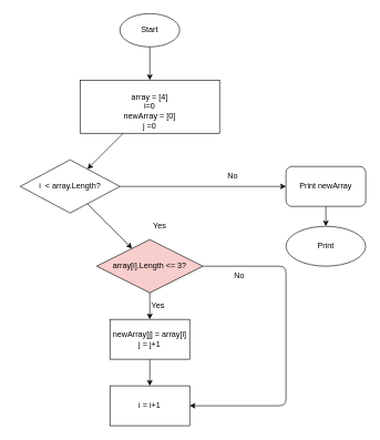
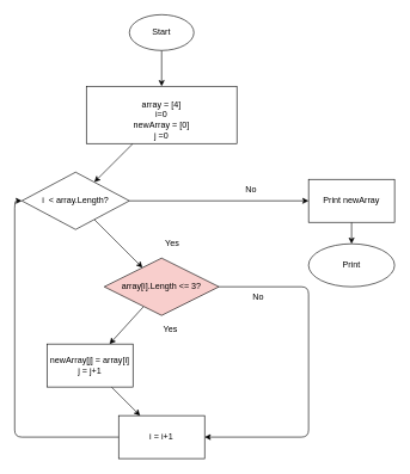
  <mxCell id="0" />
  <mxCell id="1" parent="0" />
  <mxCell id="2" value="" style="edgeStyle=none;html=1;" edge="1" parent="1" source="3" target="5"><mxGeometry relative="1" as="geometry" /></mxCell>
  <mxCell id="3" value="Start" style="ellipse;whiteSpace=wrap;html=1;" vertex="1" parent="1"><mxGeometry x="180" y="20" width="90" height="50" as="geometry" /></mxCell>
  <mxCell id="4" value="" style="edgeStyle=none;html=1;" edge="1" parent="1" source="5" target="7"><mxGeometry relative="1" as="geometry" /></mxCell>
  <mxCell id="5" value="&lt;br&gt;array = [4]&lt;br&gt;i=0&lt;br&gt;newArray = [0]&lt;br&gt;j =0" style="rounded=0;whiteSpace=wrap;html=1;" vertex="1" parent="1"><mxGeometry x="120" y="120" width="210" height="80" as="geometry" /></mxCell>
  <mxCell id="6" value="" style="edgeStyle=none;html=1;" edge="1" parent="1" source="7" target="9"><mxGeometry relative="1" as="geometry" /></mxCell>
  <mxCell id="7" value="i&amp;nbsp; &amp;lt; array.Length?" style="rhombus;whiteSpace=wrap;html=1;" vertex="1" parent="1"><mxGeometry x="30" y="240" width="150" height="80" as="geometry" /></mxCell>
  <mxCell id="8" value="" style="edgeStyle=none;html=1;" edge="1" parent="1" source="9" target="11"><mxGeometry relative="1" as="geometry" /></mxCell>
  <mxCell id="9" value="array[i].Length &amp;lt;= 3?" style="rhombus;whiteSpace=wrap;html=1;fillColor=#f8cecc;" vertex="1" parent="1"><mxGeometry x="145" y="360" width="160" height="80" as="geometry" /></mxCell>
  <mxCell id="10" value="" style="edgeStyle=none;html=1;" edge="1" parent="1" source="11" target="12"><mxGeometry relative="1" as="geometry" /></mxCell>
- <mxCell id="11" value="newArray[j] = array[i]&lt;br&gt;j = j+1" style="rounded=0;whiteSpace=wrap;html=1;" vertex="1" parent="1"><mxGeometry x="165" y="480" width="120" height="60" as="geometry" /></mxCell>
+ <mxCell id="11" value="newArray[j] = array[i]&lt;br&gt;j = j+1" style="rounded=0;whiteSpace=wrap;html=1;" vertex="1" parent="1"><mxGeometry x="65" y="480" width="120" height="60" as="geometry" /></mxCell>
  <mxCell id="12" value="i = i+1" style="rounded=0;whiteSpace=wrap;html=1;" vertex="1" parent="1"><mxGeometry x="165" y="580" width="120" height="60" as="geometry" /></mxCell>
+ <mxCell id="13" value="" style="endArrow=classic;html=1;entryX=0;entryY=0.5;entryDx=0;entryDy=0;exitX=0;exitY=0.5;exitDx=0;exitDy=0;" edge="1" parent="1" source="12" target="7"><mxGeometry width="50" height="50" relative="1" as="geometry"><mxPoint x="95" y="630" as="sourcePoint" /><mxPoint x="145" y="580" as="targetPoint" /><Array as="points"><mxPoint x="20" y="610" /><mxPoint x="20" y="280" /></Array></mxGeometry></mxCell>
  <mxCell id="14" value="Yes" style="text;html=1;strokeColor=none;fillColor=none;align=center;verticalAlign=middle;whiteSpace=wrap;rounded=0;" vertex="1" parent="1"><mxGeometry x="220" y="330" width="40" height="20" as="geometry" /></mxCell>
  <mxCell id="15" value="Yes" style="text;html=1;strokeColor=none;fillColor=none;align=center;verticalAlign=middle;whiteSpace=wrap;rounded=0;" vertex="1" parent="1"><mxGeometry x="220" y="450" width="35" height="20" as="geometry" /></mxCell>
  <mxCell id="16" value="No" style="text;html=1;strokeColor=none;fillColor=none;align=center;verticalAlign=middle;whiteSpace=wrap;rounded=0;" vertex="1" parent="1"><mxGeometry x="330" y="400" width="60" height="30" as="geometry" /></mxCell>
  <mxCell id="17" value="" style="endArrow=classic;html=1;entryX=1;entryY=0.5;entryDx=0;entryDy=0;" edge="1" parent="1" target="12"><mxGeometry width="50" height="50" relative="1" as="geometry"><mxPoint x="305" y="400" as="sourcePoint" /><mxPoint x="450" y="660" as="targetPoint" /><Array as="points"><mxPoint x="430" y="400" /><mxPoint x="430" y="610" /></Array></mxGeometry></mxCell>
  <mxCell id="18" value="" style="endArrow=classic;html=1;entryX=0;entryY=0.5;entryDx=0;entryDy=0;" edge="1" parent="1" source="7" target="20"><mxGeometry width="50" height="50" relative="1" as="geometry"><mxPoint x="340" y="279.5" as="sourcePoint" /><mxPoint x="410" y="279.5" as="targetPoint" /></mxGeometry></mxCell>
  <mxCell id="19" value="" style="edgeStyle=none;html=1;" edge="1" parent="1" source="20" target="22"><mxGeometry relative="1" as="geometry" /></mxCell>
- <mxCell id="20" value="Print newArray" style="whiteSpace=wrap;html=1;rounded=1;" vertex="1" parent="1"><mxGeometry x="430" y="250" width="120" height="60" as="geometry" /></mxCell>
+ <mxCell id="20" value="Print newArray" style="rounded=0;whiteSpace=wrap;html=1;" vertex="1" parent="1"><mxGeometry x="430" y="250" width="120" height="60" as="geometry" /></mxCell>
  <mxCell id="21" value="No" style="text;html=1;strokeColor=none;fillColor=none;align=center;verticalAlign=middle;whiteSpace=wrap;rounded=0;" vertex="1" parent="1"><mxGeometry x="320" y="250" width="60" height="30" as="geometry" /></mxCell>
  <mxCell id="22" value="Print" style="ellipse;whiteSpace=wrap;html=1;" vertex="1" parent="1"><mxGeometry x="430" y="340" width="120" height="60" as="geometry" /></mxCell>
